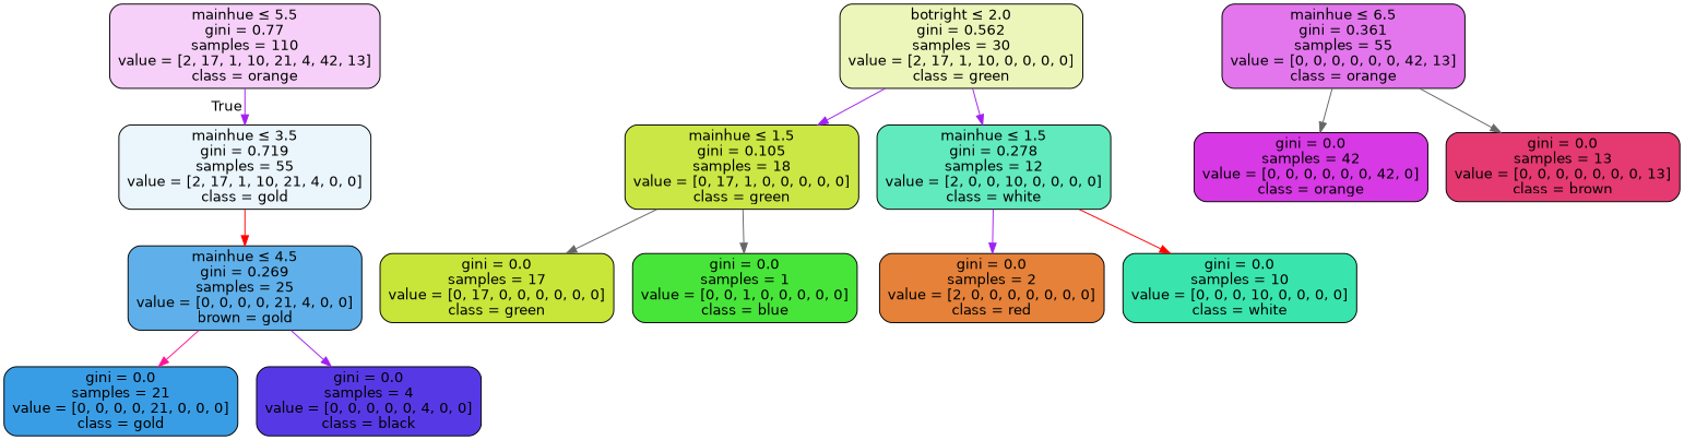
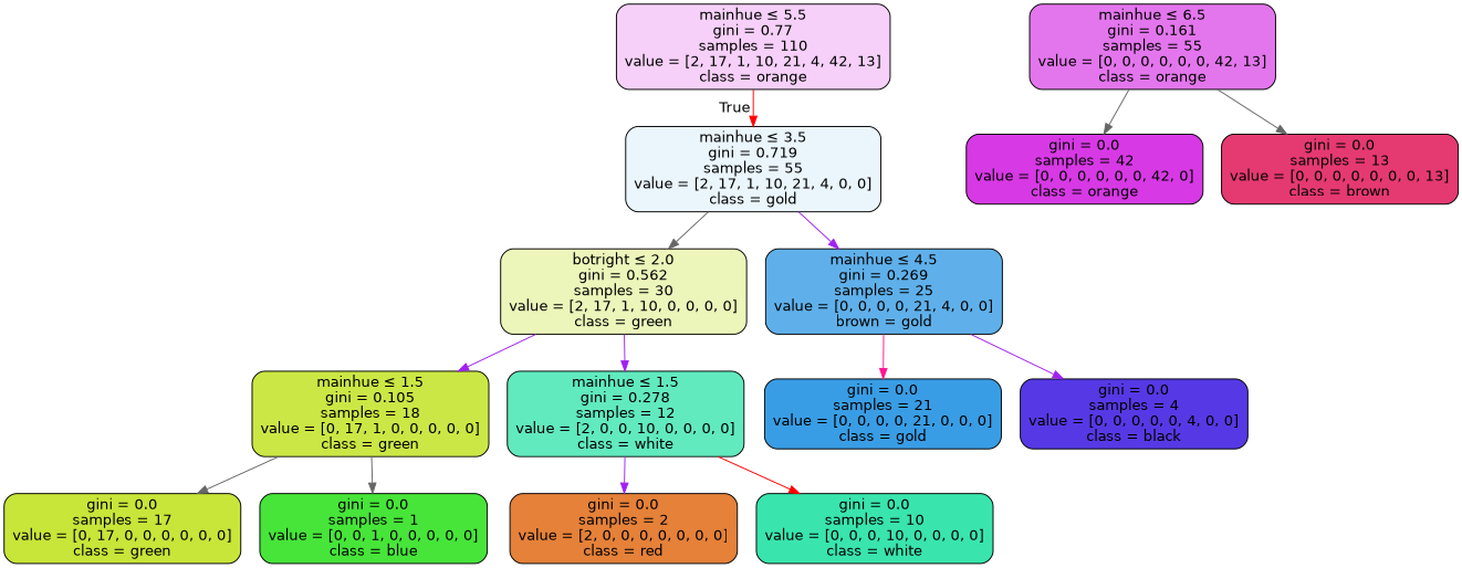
  digraph {
    node [color=black fontname=helvetica shape=box style="filled, rounded"]
    edge [color=purple fontname=helvetica]
    n1 [fillcolor="#f6d0f9" label=<mainhue &le; 5.5<br/>gini = 0.77<br/>samples = 110<br/>value = [2, 17, 1, 10, 21, 4, 42, 13]<br/>class = orange>]
    n2 [fillcolor="#eaf5fc" label=<mainhue &le; 3.5<br/>gini = 0.719<br/>samples = 55<br/>value = [2, 17, 1, 10, 21, 4, 0, 0]<br/>class = gold>]
    n3 [fillcolor="#ecf6ba" label=<botright &le; 2.0<br/>gini = 0.562<br/>samples = 30<br/>value = [2, 17, 1, 10, 0, 0, 0, 0]<br/>class = green>]
    n4 [fillcolor="#5fb0ea" label=<mainhue &le; 4.5<br/>gini = 0.269<br/>samples = 25<br/>value = [0, 0, 0, 0, 21, 4, 0, 0]<br/>brown = gold>]
-   n5 [fillcolor="#e376ed" label=<mainhue &le; 6.5<br/>gini = 0.361<br/>samples = 55<br/>value = [0, 0, 0, 0, 0, 0, 42, 13]<br/>class = orange>]
+   n5 [fillcolor="#e376ed" label=<mainhue &le; 6.5<br/>gini = 0.161<br/>samples = 55<br/>value = [0, 0, 0, 0, 0, 0, 42, 13]<br/>class = orange>]
    n6 [fillcolor="#d739e5" label=<gini = 0.0<br/>samples = 42<br/>value = [0, 0, 0, 0, 0, 0, 42, 0]<br/>class = orange>]
    n7 [fillcolor="#e53972" label=<gini = 0.0<br/>samples = 13<br/>value = [0, 0, 0, 0, 0, 0, 0, 13]<br/>class = brown>]
    n8 [fillcolor="#cbe745" label=<mainhue &le; 1.5<br/>gini = 0.105<br/>samples = 18<br/>value = [0, 17, 1, 0, 0, 0, 0, 0]<br/>class = green>]
    n9 [fillcolor="#61eabd" label=<mainhue &le; 1.5<br/>gini = 0.278<br/>samples = 12<br/>value = [2, 0, 0, 10, 0, 0, 0, 0]<br/>class = white>]
    n10 [fillcolor="#399de5" label=<gini = 0.0<br/>samples = 21<br/>value = [0, 0, 0, 0, 21, 0, 0, 0]<br/>class = gold>]
    n11 [fillcolor="#5639e5" label=<gini = 0.0<br/>samples = 4<br/>value = [0, 0, 0, 0, 0, 4, 0, 0]<br/>class = black>]
    n12 [fillcolor="#c8e539" label=<gini = 0.0<br/>samples = 17<br/>value = [0, 17, 0, 0, 0, 0, 0, 0]<br/>class = green>]
    n13 [fillcolor="#47e539" label=<gini = 0.0<br/>samples = 1<br/>value = [0, 0, 1, 0, 0, 0, 0, 0]<br/>class = blue>]
    n14 [fillcolor="#e58139" label=<gini = 0.0<br/>samples = 2<br/>value = [2, 0, 0, 0, 0, 0, 0, 0]<br/>class = red>]
    n15 [fillcolor="#39e5ac" label=<gini = 0.0<br/>samples = 10<br/>value = [0, 0, 0, 10, 0, 0, 0, 0]<br/>class = white>]
-   n1 -> n2 [headlabel=True labelangle=45 labeldistance=2.5]
-   n2 -> n4 [color=red]
+   n1 -> n2 [color=red headlabel=True labelangle=45 labeldistance=2.5]
+   n2 -> n3 [color=gray40]
+   n2 -> n4
    n3 -> n8
    n3 -> n9
    n4 -> n10 [color=deeppink]
    n4 -> n11
    n5 -> n6 [color=gray40]
    n5 -> n7 [color=gray40]
    n8 -> n12 [color=gray40]
    n8 -> n13 [color=gray40]
    n9 -> n14
    n9 -> n15 [color=red]
  }
